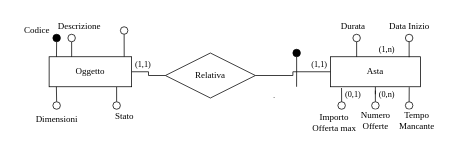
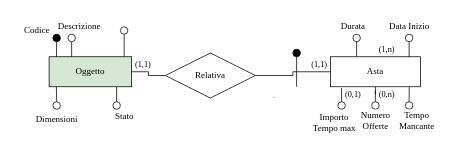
  <mxCell id="0" />
  <mxCell id="1" parent="0" />
  <mxCell id="2" value="" style="ellipse;whiteSpace=wrap;html=1;aspect=fixed;fontFamily=Times New Roman;" vertex="1" parent="1"><mxGeometry x="470" y="45" width="10" height="10" as="geometry" /></mxCell>
  <mxCell id="3" style="edgeStyle=orthogonalEdgeStyle;rounded=0;orthogonalLoop=1;jettySize=auto;html=1;exitX=0.5;exitY=1;exitDx=0;exitDy=0;endArrow=none;startFill=0;" edge="1" parent="1" source="4"><mxGeometry relative="1" as="geometry"><mxPoint x="499.977" y="125" as="targetPoint" /></mxGeometry></mxCell>
  <mxCell id="4" value="&lt;font&gt;Asta&lt;/font&gt;" style="whiteSpace=wrap;html=1;align=center;fontFamily=Times New Roman;" vertex="1" parent="1"><mxGeometry x="440" y="75" width="120" height="40" as="geometry" /></mxCell>
- <mxCell id="5" value="&lt;font&gt;Importo&lt;/font&gt;&lt;div&gt;&lt;font&gt;Offerta max&lt;/font&gt;&lt;/div&gt;" style="text;html=1;align=center;verticalAlign=middle;resizable=0;points=[];autosize=1;strokeColor=none;fillColor=none;fontFamily=Times New Roman;fontSize=12;fontColor=default;labelBackgroundColor=default;" vertex="1" parent="1"><mxGeometry x="405" y="143" width="80" height="40" as="geometry" /></mxCell>
+ <mxCell id="5" value="&lt;font&gt;Importo&lt;/font&gt;&lt;div&gt;&lt;font&gt;Tempo max&lt;/font&gt;&lt;/div&gt;" style="text;html=1;align=center;verticalAlign=middle;resizable=0;points=[];autosize=1;strokeColor=none;fillColor=none;fontFamily=Times New Roman;fontSize=12;fontColor=default;labelBackgroundColor=default;" vertex="1" parent="1"><mxGeometry x="405" y="143" width="80" height="40" as="geometry" /></mxCell>
  <mxCell id="6" style="edgeStyle=orthogonalEdgeStyle;rounded=0;orthogonalLoop=1;jettySize=auto;html=1;exitX=0.5;exitY=0;exitDx=0;exitDy=0;entryX=0.25;entryY=1;entryDx=0;entryDy=0;endArrow=none;startFill=0;fontFamily=Times New Roman;" edge="1" parent="1" source="7"><mxGeometry relative="1" as="geometry"><mxPoint x="500" y="120" as="targetPoint" /></mxGeometry></mxCell>
  <mxCell id="7" value="" style="ellipse;whiteSpace=wrap;html=1;aspect=fixed;fontFamily=Times New Roman;" vertex="1" parent="1"><mxGeometry x="495" y="135" width="10" height="10" as="geometry" /></mxCell>
  <mxCell id="8" value="" style="ellipse;whiteSpace=wrap;html=1;aspect=fixed;fontFamily=Times New Roman;" vertex="1" parent="1"><mxGeometry x="540" y="135" width="10" height="10" as="geometry" /></mxCell>
  <mxCell id="9" value="" style="ellipse;whiteSpace=wrap;html=1;aspect=fixed;fontFamily=Times New Roman;" vertex="1" parent="1"><mxGeometry x="450" y="135" width="10" height="10" as="geometry" /></mxCell>
  <mxCell id="10" value="&lt;font&gt;Numero&lt;br&gt;Offerte&lt;/font&gt;" style="text;html=1;align=center;verticalAlign=middle;resizable=0;points=[];autosize=1;strokeColor=none;fillColor=none;fontFamily=Times New Roman;fontSize=12;fontColor=default;labelBackgroundColor=default;" vertex="1" parent="1"><mxGeometry x="470" y="140" width="60" height="40" as="geometry" /></mxCell>
  <mxCell id="11" value="&lt;font&gt;Tempo&lt;/font&gt;&lt;div&gt;&lt;font&gt;Mancante&lt;/font&gt;&lt;/div&gt;" style="text;html=1;align=center;verticalAlign=middle;resizable=0;points=[];autosize=1;strokeColor=none;fillColor=none;fontFamily=Times New Roman;fontSize=12;fontColor=default;labelBackgroundColor=default;" vertex="1" parent="1"><mxGeometry x="520" y="140" width="70" height="40" as="geometry" /></mxCell>
  <mxCell id="12" style="edgeStyle=orthogonalEdgeStyle;rounded=0;orthogonalLoop=1;jettySize=auto;html=1;exitX=0;exitY=0.5;exitDx=0;exitDy=0;endArrow=none;startFill=0;fontFamily=Times New Roman;" edge="1" parent="1" source="19" target="20"><mxGeometry relative="1" as="geometry" /></mxCell>
  <mxCell id="13" style="edgeStyle=orthogonalEdgeStyle;shape=connector;rounded=0;orthogonalLoop=1;jettySize=auto;html=1;exitX=0.5;exitY=1;exitDx=0;exitDy=0;entryX=0.089;entryY=0.032;entryDx=0;entryDy=0;entryPerimeter=0;strokeColor=default;align=center;verticalAlign=middle;fontFamily=Times New Roman;fontSize=7;fontColor=default;labelBackgroundColor=default;autosize=1;resizable=0;startFill=0;endArrow=none;" edge="1" parent="1" source="21" target="20"><mxGeometry relative="1" as="geometry" /></mxCell>
  <mxCell id="14" style="edgeStyle=orthogonalEdgeStyle;shape=connector;rounded=0;orthogonalLoop=1;jettySize=auto;html=1;exitX=0.5;exitY=1;exitDx=0;exitDy=0;entryX=0.273;entryY=0.015;entryDx=0;entryDy=0;entryPerimeter=0;strokeColor=default;align=center;verticalAlign=middle;fontFamily=Times New Roman;fontSize=7;fontColor=default;labelBackgroundColor=default;autosize=1;resizable=0;startFill=0;endArrow=none;" edge="1" parent="1" source="22" target="20"><mxGeometry relative="1" as="geometry" /></mxCell>
  <mxCell id="15" style="edgeStyle=orthogonalEdgeStyle;shape=connector;rounded=0;orthogonalLoop=1;jettySize=auto;html=1;exitX=0.5;exitY=1;exitDx=0;exitDy=0;entryX=0.91;entryY=0.003;entryDx=0;entryDy=0;entryPerimeter=0;strokeColor=default;align=center;verticalAlign=middle;fontFamily=Times New Roman;fontSize=7;fontColor=default;labelBackgroundColor=default;autosize=1;resizable=0;startFill=0;endArrow=none;" edge="1" parent="1" source="24" target="20"><mxGeometry relative="1" as="geometry" /></mxCell>
  <mxCell id="16" style="edgeStyle=orthogonalEdgeStyle;shape=connector;rounded=0;orthogonalLoop=1;jettySize=auto;html=1;exitX=0.5;exitY=0;exitDx=0;exitDy=0;entryX=0.818;entryY=1.009;entryDx=0;entryDy=0;entryPerimeter=0;strokeColor=default;align=center;verticalAlign=middle;fontFamily=Times New Roman;fontSize=7;fontColor=default;labelBackgroundColor=default;autosize=1;resizable=0;startFill=0;endArrow=none;" edge="1" parent="1" source="23" target="20"><mxGeometry relative="1" as="geometry" /></mxCell>
  <mxCell id="17" style="edgeStyle=orthogonalEdgeStyle;rounded=0;orthogonalLoop=1;jettySize=auto;html=1;exitX=0.5;exitY=0;exitDx=0;exitDy=0;entryX=0.088;entryY=0.98;entryDx=0;entryDy=0;entryPerimeter=0;endArrow=none;startFill=0;fontFamily=Times New Roman;" edge="1" parent="1" source="25" target="20"><mxGeometry relative="1" as="geometry" /></mxCell>
  <mxCell id="18" style="edgeStyle=orthogonalEdgeStyle;shape=connector;rounded=0;orthogonalLoop=1;jettySize=auto;html=1;exitX=1;exitY=0.5;exitDx=0;exitDy=0;entryX=0;entryY=0.5;entryDx=0;entryDy=0;strokeColor=default;align=center;verticalAlign=middle;fontFamily=Times New Roman;fontSize=11;fontColor=default;labelBackgroundColor=default;startFill=0;endArrow=none;" edge="1" parent="1" source="19" target="4"><mxGeometry relative="1" as="geometry" /></mxCell>
  <mxCell id="19" value="Relativa" style="shape=rhombus;perimeter=rhombusPerimeter;whiteSpace=wrap;html=1;align=center;fontColor=#000000;fontFamily=Times New Roman;" vertex="1" parent="1"><mxGeometry x="220" y="70" width="120" height="60" as="geometry" /></mxCell>
- <mxCell id="20" value="Oggetto" style="whiteSpace=wrap;html=1;align=center;fontFamily=Times New Roman;" vertex="1" parent="1"><mxGeometry x="65" y="75" width="110" height="40" as="geometry" /></mxCell>
+ <mxCell id="20" value="Oggetto" style="whiteSpace=wrap;html=1;align=center;fontFamily=Times New Roman;fillColor=#d5e8d4;" vertex="1" parent="1"><mxGeometry x="65" y="75" width="110" height="40" as="geometry" /></mxCell>
  <mxCell id="21" value="" style="ellipse;whiteSpace=wrap;html=1;aspect=fixed;fillColor=#000000;fontFamily=Times New Roman;" vertex="1" parent="1"><mxGeometry x="70" y="45" width="10" height="10" as="geometry" /></mxCell>
  <mxCell id="22" value="" style="ellipse;whiteSpace=wrap;html=1;aspect=fixed;fontFamily=Times New Roman;" vertex="1" parent="1"><mxGeometry x="90" y="45" width="10" height="10" as="geometry" /></mxCell>
  <mxCell id="23" value="" style="ellipse;whiteSpace=wrap;html=1;aspect=fixed;fontFamily=Times New Roman;" vertex="1" parent="1"><mxGeometry x="150" y="135" width="10" height="10" as="geometry" /></mxCell>
  <mxCell id="24" value="" style="ellipse;whiteSpace=wrap;html=1;aspect=fixed;fontFamily=Times New Roman;" vertex="1" parent="1"><mxGeometry x="160" y="35" width="10" height="10" as="geometry" /></mxCell>
  <mxCell id="25" value="" style="ellipse;whiteSpace=wrap;html=1;aspect=fixed;fontFamily=Times New Roman;" vertex="1" parent="1"><mxGeometry x="70" y="135" width="10" height="10" as="geometry" /></mxCell>
  <mxCell id="26" value="Codice&amp;nbsp;" style="text;html=1;align=center;verticalAlign=middle;resizable=0;points=[];autosize=1;strokeColor=none;fillColor=none;fontFamily=Times New Roman;fontSize=12;fontColor=default;labelBackgroundColor=default;" vertex="1" parent="1"><mxGeometry x="20" y="25" width="60" height="30" as="geometry" /></mxCell>
  <mxCell id="27" value="Descrizione" style="text;html=1;align=center;verticalAlign=middle;resizable=0;points=[];autosize=1;strokeColor=none;fillColor=none;fontFamily=Times New Roman;fontSize=12;fontColor=default;labelBackgroundColor=default;" vertex="1" parent="1"><mxGeometry x="65" y="20" width="80" height="30" as="geometry" /></mxCell>
  <mxCell id="28" value="(1,1)" style="text;html=1;align=center;verticalAlign=middle;resizable=0;points=[];autosize=1;strokeColor=none;fillColor=none;fontFamily=Times New Roman;fontSize=11;fontColor=default;labelBackgroundColor=default;" vertex="1" parent="1"><mxGeometry x="170" y="70" width="40" height="30" as="geometry" /></mxCell>
  <mxCell id="29" value="" style="edgeStyle=orthogonalEdgeStyle;elbow=vertical;endArrow=none;html=1;curved=1;rounded=0;endSize=8;startSize=8;strokeColor=default;align=center;verticalAlign=middle;fontFamily=Times New Roman;fontSize=7;fontColor=default;labelBackgroundColor=default;autosize=1;resizable=0;startFill=0;exitDx=0;exitDy=0;exitPerimeter=0;" edge="1" parent="1"><mxGeometry width="50" height="50" relative="1" as="geometry"><mxPoint x="365" y="130" as="sourcePoint" /><mxPoint x="365" y="129" as="targetPoint" /></mxGeometry></mxCell>
  <mxCell id="30" value="&lt;font&gt;(1,n)&lt;/font&gt;" style="text;html=1;align=center;verticalAlign=middle;resizable=0;points=[];autosize=1;strokeColor=none;fillColor=none;fontFamily=Times New Roman;fontSize=11;fontColor=default;labelBackgroundColor=default;" vertex="1" parent="1"><mxGeometry x="495" y="50" width="40" height="30" as="geometry" /></mxCell>
  <mxCell id="31" value="" style="ellipse;whiteSpace=wrap;html=1;aspect=fixed;fontFamily=Times New Roman;" vertex="1" parent="1"><mxGeometry x="540" y="45" width="10" height="10" as="geometry" /></mxCell>
  <mxCell id="32" style="edgeStyle=orthogonalEdgeStyle;shape=connector;rounded=0;orthogonalLoop=1;jettySize=auto;html=1;exitX=0.5;exitY=1;exitDx=0;exitDy=0;entryX=0.875;entryY=0.015;entryDx=0;entryDy=0;entryPerimeter=0;strokeColor=default;align=center;verticalAlign=middle;fontFamily=Times New Roman;fontSize=11;fontColor=default;labelBackgroundColor=default;startFill=0;endArrow=none;" edge="1" parent="1" source="31" target="4"><mxGeometry relative="1" as="geometry" /></mxCell>
  <mxCell id="33" style="edgeStyle=orthogonalEdgeStyle;shape=connector;rounded=0;orthogonalLoop=1;jettySize=auto;html=1;exitX=0.5;exitY=1;exitDx=0;exitDy=0;entryX=0.292;entryY=0;entryDx=0;entryDy=0;entryPerimeter=0;strokeColor=default;align=center;verticalAlign=middle;fontFamily=Times New Roman;fontSize=11;fontColor=default;labelBackgroundColor=default;startFill=0;endArrow=none;" edge="1" parent="1" source="2" target="4"><mxGeometry relative="1" as="geometry" /></mxCell>
  <mxCell id="34" value="&lt;font&gt;Durata&lt;/font&gt;" style="text;html=1;align=center;verticalAlign=middle;resizable=0;points=[];autosize=1;strokeColor=none;fillColor=none;fontFamily=Times New Roman;fontSize=12;fontColor=default;labelBackgroundColor=default;" vertex="1" parent="1"><mxGeometry x="440" y="20" width="60" height="30" as="geometry" /></mxCell>
  <mxCell id="35" value="&lt;font&gt;Data Inizio&lt;/font&gt;" style="text;html=1;align=center;verticalAlign=middle;resizable=0;points=[];autosize=1;strokeColor=none;fillColor=none;fontFamily=Times New Roman;fontSize=12;fontColor=default;labelBackgroundColor=default;" vertex="1" parent="1"><mxGeometry x="505" y="20" width="80" height="30" as="geometry" /></mxCell>
  <mxCell id="36" value="&lt;font&gt;(1,1)&lt;/font&gt;" style="text;html=1;align=center;verticalAlign=middle;resizable=0;points=[];autosize=1;strokeColor=none;fillColor=none;fontFamily=Times New Roman;fontSize=11;fontColor=default;labelBackgroundColor=default;" vertex="1" parent="1"><mxGeometry x="405" y="70" width="40" height="30" as="geometry" /></mxCell>
  <mxCell id="37" style="edgeStyle=orthogonalEdgeStyle;shape=connector;rounded=0;orthogonalLoop=1;jettySize=auto;html=1;exitX=0.5;exitY=1;exitDx=0;exitDy=0;strokeColor=default;align=center;verticalAlign=middle;fontFamily=Times New Roman;fontSize=11;fontColor=default;labelBackgroundColor=default;startFill=0;endArrow=none;" edge="1" parent="1" source="38"><mxGeometry relative="1" as="geometry"><mxPoint x="394.94" y="115" as="targetPoint" /></mxGeometry></mxCell>
  <mxCell id="38" value="" style="ellipse;whiteSpace=wrap;html=1;aspect=fixed;fillColor=#000000;fontFamily=Times New Roman;" vertex="1" parent="1"><mxGeometry x="390" y="65" width="10" height="10" as="geometry" /></mxCell>
  <mxCell id="39" value="Dimensioni" style="text;html=1;align=center;verticalAlign=middle;resizable=0;points=[];autosize=1;strokeColor=none;fillColor=none;fontFamily=Times New Roman;fontSize=12;fontColor=default;labelBackgroundColor=default;" vertex="1" parent="1"><mxGeometry x="35" y="143" width="80" height="30" as="geometry" /></mxCell>
  <mxCell id="40" value="Stato" style="text;html=1;align=center;verticalAlign=middle;resizable=0;points=[];autosize=1;strokeColor=none;fillColor=none;fontFamily=Times New Roman;fontSize=12;fontColor=default;labelBackgroundColor=default;" vertex="1" parent="1"><mxGeometry x="140" y="140" width="50" height="30" as="geometry" /></mxCell>
  <mxCell id="41" style="edgeStyle=orthogonalEdgeStyle;rounded=0;orthogonalLoop=1;jettySize=auto;html=1;exitX=0.5;exitY=0;exitDx=0;exitDy=0;entryX=0.669;entryY=1.015;entryDx=0;entryDy=0;entryPerimeter=0;endArrow=none;startFill=0;fontFamily=Times New Roman;" edge="1" parent="1" source="8"><mxGeometry relative="1" as="geometry"><mxPoint x="545.14" y="115.6" as="targetPoint" /></mxGeometry></mxCell>
  <mxCell id="42" style="edgeStyle=orthogonalEdgeStyle;rounded=0;orthogonalLoop=1;jettySize=auto;html=1;exitX=0.5;exitY=0;exitDx=0;exitDy=0;entryX=0.124;entryY=1.042;entryDx=0;entryDy=0;entryPerimeter=0;endArrow=none;startFill=0;" edge="1" parent="1" source="9" target="4"><mxGeometry relative="1" as="geometry" /></mxCell>
  <mxCell id="43" value="(0,n)" style="text;html=1;align=center;verticalAlign=middle;resizable=0;points=[];autosize=1;strokeColor=none;fillColor=none;fontFamily=Times New Roman;fontSize=11;fontColor=default;labelBackgroundColor=default;" vertex="1" parent="1"><mxGeometry x="495" y="110" width="40" height="30" as="geometry" /></mxCell>
  <mxCell id="44" value="(0,1)" style="text;html=1;align=center;verticalAlign=middle;resizable=0;points=[];autosize=1;strokeColor=none;fillColor=none;fontFamily=Times New Roman;fontSize=11;fontColor=default;labelBackgroundColor=default;" vertex="1" parent="1"><mxGeometry x="450" y="110" width="40" height="30" as="geometry" /></mxCell>
